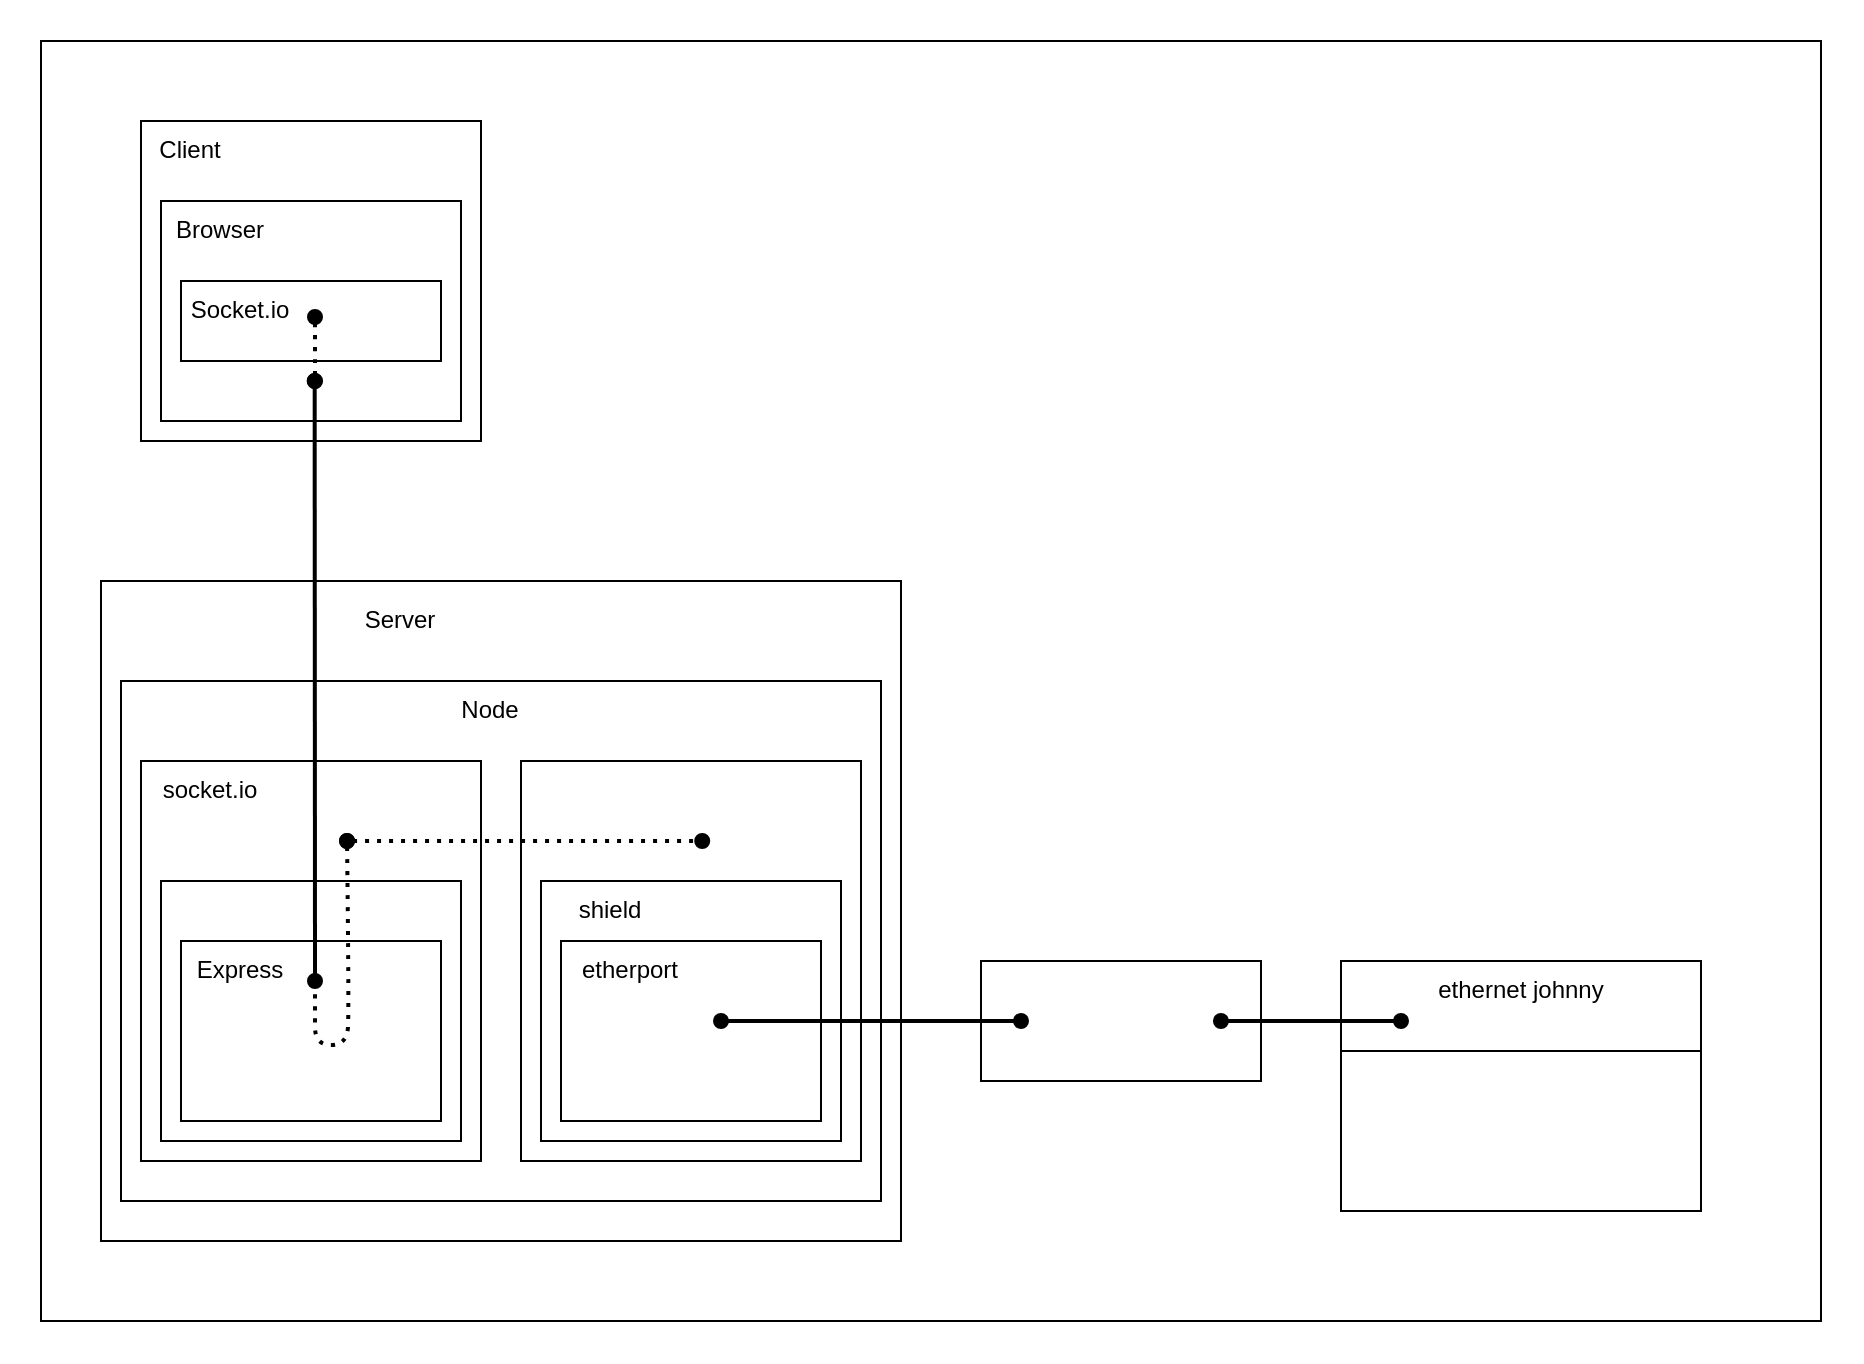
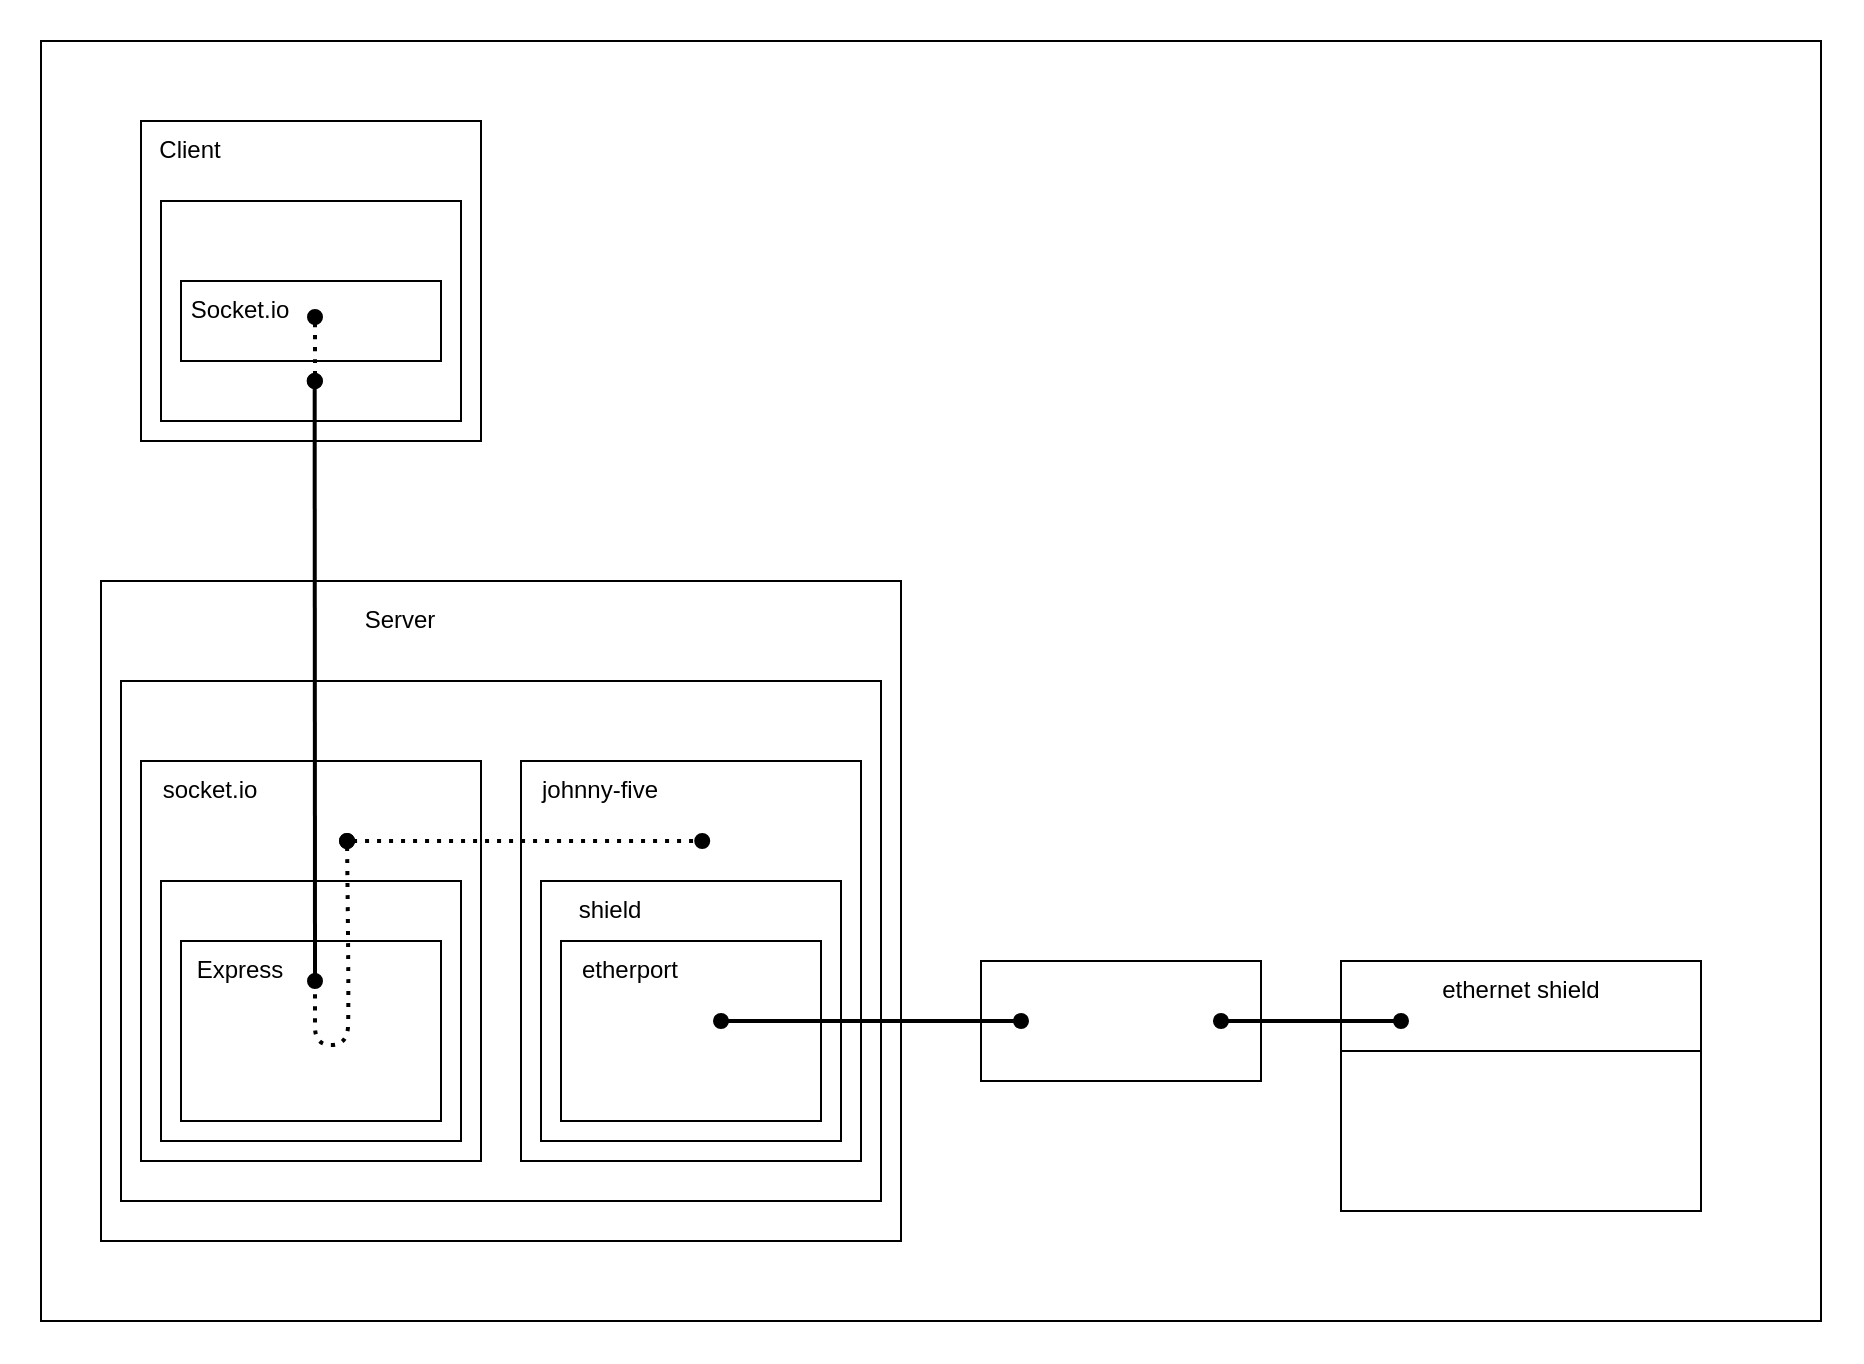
  <mxCell id="0" />
  <mxCell id="1" parent="0" />
  <mxCell id="2" value="" style="rounded=0;whiteSpace=wrap;html=1;" parent="1" vertex="1"><mxGeometry x="20" y="20" width="890" height="640" as="geometry" /></mxCell>
  <mxCell id="3" value="" style="rounded=1;whiteSpace=wrap;html=1;arcSize=0;" parent="1" vertex="1"><mxGeometry x="70" y="60" width="170" height="160" as="geometry" /></mxCell>
  <mxCell id="4" value="" style="rounded=1;whiteSpace=wrap;html=1;arcSize=0;" parent="1" vertex="1"><mxGeometry x="80" y="100" width="150" height="110" as="geometry" /></mxCell>
  <mxCell id="5" style="edgeStyle=orthogonalEdgeStyle;rounded=0;orthogonalLoop=1;jettySize=auto;html=1;exitX=0.5;exitY=1;exitDx=0;exitDy=0;arcSize=5;" parent="1" source="3" target="3" edge="1"><mxGeometry relative="1" as="geometry" /></mxCell>
  <mxCell id="6" value="Client" style="text;html=1;strokeColor=none;fillColor=none;align=center;verticalAlign=middle;whiteSpace=wrap;rounded=0;" parent="1" vertex="1"><mxGeometry x="70" y="60" width="50" height="30" as="geometry" /></mxCell>
- <mxCell id="7" value="Browser" style="text;html=1;strokeColor=none;fillColor=none;align=center;verticalAlign=middle;whiteSpace=wrap;rounded=0;" parent="1" vertex="1"><mxGeometry x="80" y="100" width="60" height="30" as="geometry" /></mxCell>
  <mxCell id="8" value="" style="rounded=1;whiteSpace=wrap;html=1;arcSize=0;" parent="1" vertex="1"><mxGeometry x="50" y="290" width="400" height="330" as="geometry" /></mxCell>
  <mxCell id="9" value="" style="rounded=1;whiteSpace=wrap;html=1;arcSize=0;" parent="1" vertex="1"><mxGeometry x="60" y="340" width="380" height="260" as="geometry" /></mxCell>
  <mxCell id="10" style="edgeStyle=orthogonalEdgeStyle;rounded=0;orthogonalLoop=1;jettySize=auto;html=1;exitX=0.5;exitY=1;exitDx=0;exitDy=0;arcSize=5;" parent="1" source="8" target="8" edge="1"><mxGeometry relative="1" as="geometry" /></mxCell>
  <mxCell id="11" value="Server" style="text;html=1;strokeColor=none;fillColor=none;align=center;verticalAlign=middle;whiteSpace=wrap;rounded=0;" parent="1" vertex="1"><mxGeometry x="175" y="295" width="50" height="30" as="geometry" /></mxCell>
- <mxCell id="12" value="Node" style="text;html=1;strokeColor=none;fillColor=none;align=center;verticalAlign=middle;whiteSpace=wrap;rounded=0;" parent="1" vertex="1"><mxGeometry x="220" y="340" width="50" height="30" as="geometry" /></mxCell>
  <mxCell id="13" value="" style="group" parent="1" vertex="1" connectable="0"><mxGeometry x="90" y="140" width="130" height="40" as="geometry" /></mxCell>
  <mxCell id="14" value="" style="rounded=1;whiteSpace=wrap;html=1;arcSize=0;" parent="13" vertex="1"><mxGeometry width="130" height="40" as="geometry" /></mxCell>
  <mxCell id="15" value="Socket.io" style="text;html=1;strokeColor=none;fillColor=none;align=center;verticalAlign=middle;whiteSpace=wrap;rounded=0;" parent="13" vertex="1"><mxGeometry width="60" height="30" as="geometry" /></mxCell>
  <mxCell id="16" value="" style="rounded=1;whiteSpace=wrap;html=1;arcSize=0;" parent="1" vertex="1"><mxGeometry x="70" y="380" width="170" height="200" as="geometry" /></mxCell>
  <mxCell id="17" value="socket.io" style="text;html=1;strokeColor=none;fillColor=none;align=center;verticalAlign=middle;whiteSpace=wrap;rounded=0;" parent="1" vertex="1"><mxGeometry x="70" y="380" width="70" height="30" as="geometry" /></mxCell>
  <mxCell id="18" value="" style="rounded=0;whiteSpace=wrap;html=1;" parent="1" vertex="1"><mxGeometry x="80" y="440" width="150" height="130" as="geometry" /></mxCell>
  <mxCell id="19" value="" style="rounded=0;whiteSpace=wrap;html=1;" parent="1" vertex="1"><mxGeometry x="90" y="470" width="130" height="90" as="geometry" /></mxCell>
  <mxCell id="20" value="Express" style="text;html=1;strokeColor=none;fillColor=none;align=center;verticalAlign=middle;whiteSpace=wrap;rounded=0;" parent="1" vertex="1"><mxGeometry x="90" y="470" width="60" height="30" as="geometry" /></mxCell>
  <mxCell id="21" value="" style="endArrow=none;dashed=1;html=1;dashPattern=1 2;strokeWidth=2;curved=1;startArrow=oval;startFill=1;" parent="1" edge="1"><mxGeometry width="50" height="50" relative="1" as="geometry"><mxPoint x="173" y="420" as="sourcePoint" /><mxPoint x="157" y="490" as="targetPoint" /><Array as="points"><mxPoint x="174" y="504" /><mxPoint x="173" y="522" /><mxPoint x="157" y="522" /><mxPoint x="157" y="504" /></Array></mxGeometry></mxCell>
  <mxCell id="22" value="" style="endArrow=oval;startArrow=oval;html=1;rounded=0;startFill=1;endFill=1;strokeWidth=2;" parent="1" edge="1"><mxGeometry width="50" height="50" relative="1" as="geometry"><mxPoint x="157" y="490" as="sourcePoint" /><mxPoint x="156.83" y="190" as="targetPoint" /><Array as="points"><mxPoint x="156.83" y="190" /></Array></mxGeometry></mxCell>
  <mxCell id="23" value="" style="endArrow=oval;dashed=1;html=1;dashPattern=1 2;strokeWidth=2;curved=1;startArrow=oval;startFill=1;endFill=1;" parent="1" edge="1"><mxGeometry width="50" height="50" relative="1" as="geometry"><mxPoint x="157" y="190" as="sourcePoint" /><mxPoint x="157" y="158" as="targetPoint" /></mxGeometry></mxCell>
  <mxCell id="24" style="edgeStyle=none;orthogonalLoop=1;jettySize=auto;html=1;exitX=0;exitY=0.5;exitDx=0;exitDy=0;dashed=1;dashPattern=1 2;startArrow=oval;startFill=1;endArrow=oval;endFill=1;" parent="1" source="19" target="19" edge="1"><mxGeometry relative="1" as="geometry" /></mxCell>
  <mxCell id="25" value="" style="rounded=1;whiteSpace=wrap;html=1;arcSize=0;" parent="1" vertex="1"><mxGeometry x="260" y="380" width="170" height="200" as="geometry" /></mxCell>
  <mxCell id="26" value="" style="endArrow=oval;startArrow=oval;html=1;dashed=1;dashPattern=1 2;startFill=1;endFill=1;strokeWidth=2;entryX=0.533;entryY=0.2;entryDx=0;entryDy=0;entryPerimeter=0;" parent="1" target="25" edge="1"><mxGeometry width="50" height="50" relative="1" as="geometry"><mxPoint x="173.03" y="420" as="sourcePoint" /><mxPoint x="266" y="420" as="targetPoint" /></mxGeometry></mxCell>
+ <mxCell id="27" value="johnny-five" style="text;html=1;strokeColor=none;fillColor=none;align=center;verticalAlign=middle;whiteSpace=wrap;rounded=0;" parent="1" vertex="1"><mxGeometry x="260" y="380" width="80" height="30" as="geometry" /></mxCell>
  <mxCell id="28" value="" style="rounded=0;whiteSpace=wrap;html=1;" vertex="1" parent="1"><mxGeometry x="270" y="440" width="150" height="130" as="geometry" /></mxCell>
  <mxCell id="29" value="shield" style="text;html=1;strokeColor=none;fillColor=none;align=center;verticalAlign=middle;whiteSpace=wrap;rounded=0;" vertex="1" parent="1"><mxGeometry x="270" y="440" width="70" height="30" as="geometry" /></mxCell>
  <mxCell id="30" value="" style="rounded=0;whiteSpace=wrap;html=1;" vertex="1" parent="1"><mxGeometry x="280" y="470" width="130" height="90" as="geometry" /></mxCell>
  <mxCell id="31" value="etherport" style="text;html=1;strokeColor=none;fillColor=none;align=center;verticalAlign=middle;whiteSpace=wrap;rounded=0;" vertex="1" parent="1"><mxGeometry x="280" y="470" width="70" height="30" as="geometry" /></mxCell>
  <mxCell id="32" value="" style="rounded=1;whiteSpace=wrap;html=1;arcSize=0;" vertex="1" parent="1"><mxGeometry x="670" y="525" width="180" height="80" as="geometry" /></mxCell>
  <mxCell id="33" value="" style="rounded=1;whiteSpace=wrap;html=1;arcSize=0;" vertex="1" parent="1"><mxGeometry x="670" y="480" width="180" height="45" as="geometry" /></mxCell>
- <mxCell id="34" value="ethernet johnny" style="text;html=1;strokeColor=none;fillColor=none;align=center;verticalAlign=middle;whiteSpace=wrap;rounded=0;" vertex="1" parent="1"><mxGeometry x="707.5" y="480" width="105" height="30" as="geometry" /></mxCell>
+ <mxCell id="34" value="ethernet shield" style="text;html=1;strokeColor=none;fillColor=none;align=center;verticalAlign=middle;whiteSpace=wrap;rounded=0;" vertex="1" parent="1"><mxGeometry x="707.5" y="480" width="105" height="30" as="geometry" /></mxCell>
  <mxCell id="35" value="" style="rounded=0;whiteSpace=wrap;html=1;" vertex="1" parent="1"><mxGeometry x="490" y="480" width="140" height="60" as="geometry" /></mxCell>
  <mxCell id="36" value="" style="endArrow=oval;startArrow=oval;html=1;rounded=0;startFill=1;endFill=1;strokeWidth=2;" edge="1" parent="1"><mxGeometry width="50" height="50" relative="1" as="geometry"><mxPoint x="360" y="510" as="sourcePoint" /><mxPoint x="510" y="510" as="targetPoint" /></mxGeometry></mxCell>
  <mxCell id="37" value="" style="endArrow=oval;startArrow=oval;html=1;rounded=0;startFill=1;endFill=1;strokeWidth=2;exitX=0.857;exitY=0.5;exitDx=0;exitDy=0;exitPerimeter=0;" edge="1" parent="1" source="35"><mxGeometry width="50" height="50" relative="1" as="geometry"><mxPoint x="640" y="513" as="sourcePoint" /><mxPoint x="700" y="510" as="targetPoint" /></mxGeometry></mxCell>
  <mxCell id="38" style="edgeStyle=none;orthogonalLoop=1;jettySize=auto;html=1;exitX=0.5;exitY=1;exitDx=0;exitDy=0;dashed=1;dashPattern=1 2;strokeWidth=2;startArrow=oval;startFill=1;endArrow=oval;endFill=1;" edge="1" parent="1" source="35" target="35"><mxGeometry relative="1" as="geometry" /></mxCell>
